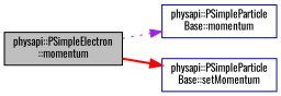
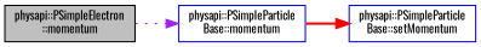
  digraph {
    fontname=Oswald
    rankdir=LR
    node [color=blue fillcolor=white fontname=Oswald fontsize=10 shape=record style=filled]
    edge [fontname=Oswald fontsize=10 labelfontname=Helvetica labelfontsize=10]
    n1 [color=black fillcolor=grey75 fontcolor=black height=0.2 label="physapi::PSimpleElectron\l::momentum" width=0.4]
    n2 [height=0.2 label="physapi::PSimpleParticle\lBase::momentum" width=0.4]
    n3 [height=0.2 label="physapi::PSimpleParticle\lBase::setMomentum" width=0.4]
    n1 -> n2 [color=purple style=dotted]
-   n1 -> n3 [color=red style=bold]
+   n2 -> n3 [color=red style=bold]
  }
